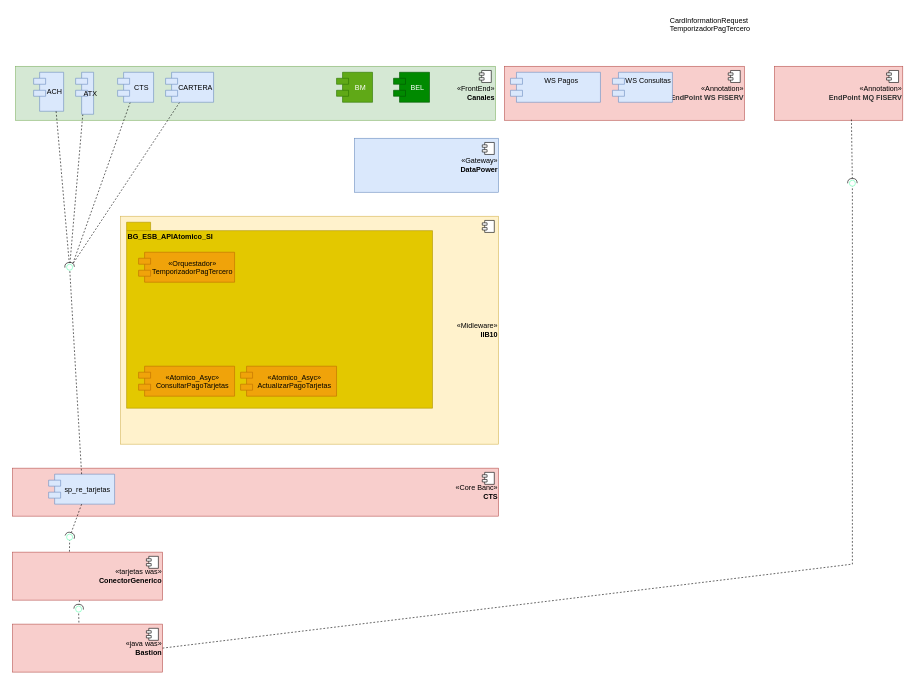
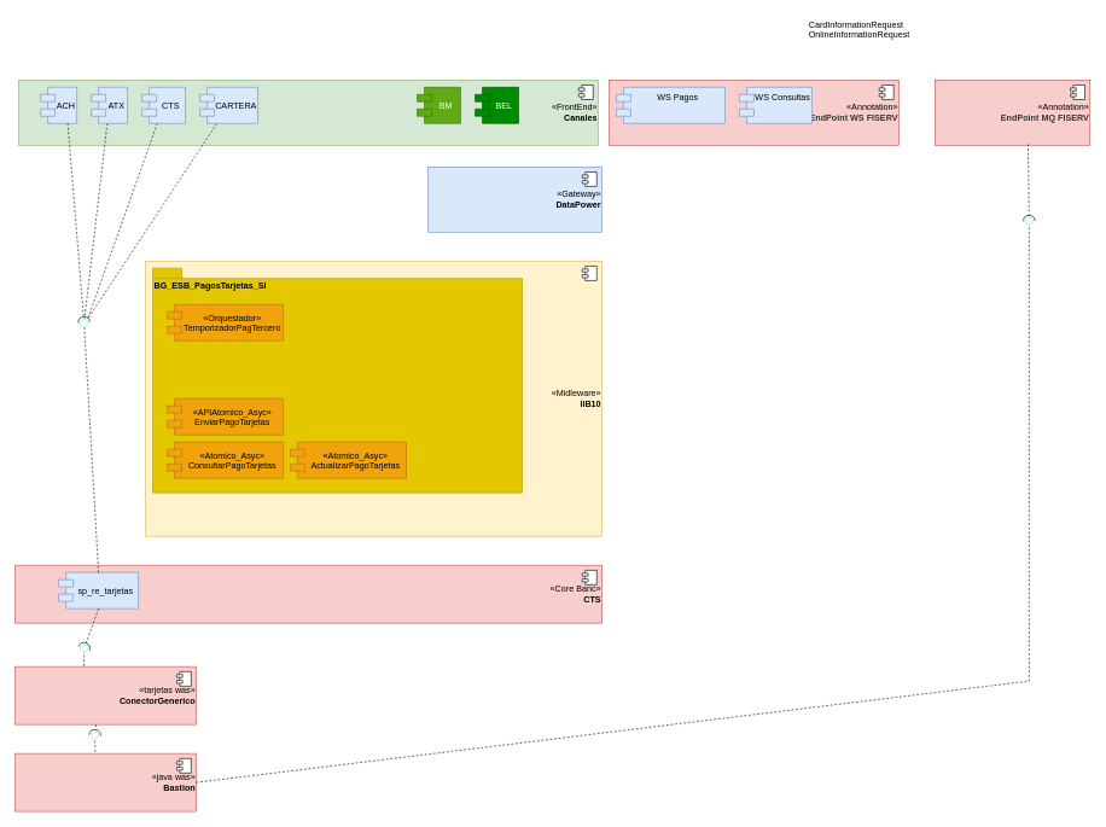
  <mxCell id="0" />
  <mxCell id="1" parent="0" />
  <mxCell id="2" value="&lt;div align=&quot;right&quot;&gt;«FrontEnd»&lt;/div&gt;&lt;div align=&quot;right&quot;&gt;&lt;b&gt;Canales&lt;/b&gt;&lt;br&gt;&lt;/div&gt;" style="html=1;dropTarget=0;align=right;strokeColor=#82b366;fillColor=#d5e8d4;verticalAlign=middle;labelBackgroundColor=none;" vertex="1" parent="1"><mxGeometry x="25" y="110" width="800" height="90" as="geometry" /></mxCell>
  <mxCell id="3" value="" style="shape=module;jettyWidth=8;jettyHeight=4;" vertex="1" parent="2"><mxGeometry x="1" width="20" height="20" relative="1" as="geometry"><mxPoint x="-27" y="7" as="offset" /></mxGeometry></mxCell>
  <mxCell id="4" value="&lt;div align=&quot;right&quot;&gt;«Annotation»&lt;br&gt;&lt;/div&gt;&lt;div align=&quot;right&quot;&gt;&lt;span data-lucid-content=&quot;{&amp;quot;t&amp;quot;:&amp;quot;EndPoint WS FISERV&amp;quot;,&amp;quot;m&amp;quot;:[{&amp;quot;s&amp;quot;:0,&amp;quot;n&amp;quot;:&amp;quot;a&amp;quot;,&amp;quot;v&amp;quot;:&amp;quot;right&amp;quot;},{&amp;quot;s&amp;quot;:0,&amp;quot;n&amp;quot;:&amp;quot;fc&amp;quot;,&amp;quot;v&amp;quot;:&amp;quot;Bold&amp;quot;,&amp;quot;e&amp;quot;:18},{&amp;quot;s&amp;quot;:0,&amp;quot;n&amp;quot;:&amp;quot;fid&amp;quot;,&amp;quot;v&amp;quot;:5,&amp;quot;e&amp;quot;:18},{&amp;quot;s&amp;quot;:0,&amp;quot;n&amp;quot;:&amp;quot;b&amp;quot;,&amp;quot;v&amp;quot;:true,&amp;quot;e&amp;quot;:18},{&amp;quot;s&amp;quot;:0,&amp;quot;n&amp;quot;:&amp;quot;c&amp;quot;,&amp;quot;v&amp;quot;:&amp;quot;333333ff&amp;quot;,&amp;quot;e&amp;quot;:18}]}&quot; data-lucid-type=&quot;application/vnd.lucid.text&quot;&gt;&lt;span style=&quot;text-align:right;font-weight:bold;color:#333333;&quot;&gt;EndPoint WS FISERV&lt;/span&gt;&lt;/span&gt;&lt;/div&gt;" style="html=1;dropTarget=0;align=right;strokeColor=#b85450;fillColor=#f8cecc;" vertex="1" parent="1"><mxGeometry x="840" y="110" width="400" height="90" as="geometry" /></mxCell>
  <mxCell id="5" value="" style="shape=module;jettyWidth=8;jettyHeight=4;" vertex="1" parent="4"><mxGeometry x="1" width="20" height="20" relative="1" as="geometry"><mxPoint x="-27" y="7" as="offset" /></mxGeometry></mxCell>
  <mxCell id="6" value="&lt;div align=&quot;right&quot;&gt;«Gateway»&lt;br&gt;&lt;/div&gt;&lt;div align=&quot;right&quot;&gt;&lt;b&gt;DataPower&lt;/b&gt;&lt;/div&gt;" style="html=1;dropTarget=0;align=right;strokeColor=#6c8ebf;fillColor=#dae8fc;" vertex="1" parent="1"><mxGeometry x="590" y="230" width="240" height="90" as="geometry" /></mxCell>
  <mxCell id="7" value="" style="shape=module;jettyWidth=8;jettyHeight=4;" vertex="1" parent="6"><mxGeometry x="1" width="20" height="20" relative="1" as="geometry"><mxPoint x="-27" y="7" as="offset" /></mxGeometry></mxCell>
  <mxCell id="8" value="&lt;div align=&quot;right&quot;&gt;«Annotation»&lt;br&gt;&lt;/div&gt;&lt;div align=&quot;right&quot;&gt;&lt;span data-lucid-content=&quot;{&amp;quot;t&amp;quot;:&amp;quot;EndPoint WS FISERV&amp;quot;,&amp;quot;m&amp;quot;:[{&amp;quot;s&amp;quot;:0,&amp;quot;n&amp;quot;:&amp;quot;a&amp;quot;,&amp;quot;v&amp;quot;:&amp;quot;right&amp;quot;},{&amp;quot;s&amp;quot;:0,&amp;quot;n&amp;quot;:&amp;quot;fc&amp;quot;,&amp;quot;v&amp;quot;:&amp;quot;Bold&amp;quot;,&amp;quot;e&amp;quot;:18},{&amp;quot;s&amp;quot;:0,&amp;quot;n&amp;quot;:&amp;quot;fid&amp;quot;,&amp;quot;v&amp;quot;:5,&amp;quot;e&amp;quot;:18},{&amp;quot;s&amp;quot;:0,&amp;quot;n&amp;quot;:&amp;quot;b&amp;quot;,&amp;quot;v&amp;quot;:true,&amp;quot;e&amp;quot;:18},{&amp;quot;s&amp;quot;:0,&amp;quot;n&amp;quot;:&amp;quot;c&amp;quot;,&amp;quot;v&amp;quot;:&amp;quot;333333ff&amp;quot;,&amp;quot;e&amp;quot;:18}]}&quot; data-lucid-type=&quot;application/vnd.lucid.text&quot;&gt;&lt;span style=&quot;text-align:right;font-weight:bold;color:#333333;&quot;&gt;EndPoint MQ FISERV&lt;/span&gt;&lt;/span&gt;&lt;/div&gt;" style="html=1;dropTarget=0;align=right;strokeColor=#b85450;fillColor=#f8cecc;" vertex="1" parent="1"><mxGeometry x="1290" y="110" width="214" height="90" as="geometry" /></mxCell>
  <mxCell id="9" value="" style="shape=module;jettyWidth=8;jettyHeight=4;" vertex="1" parent="8"><mxGeometry x="1" width="20" height="20" relative="1" as="geometry"><mxPoint x="-27" y="7" as="offset" /></mxGeometry></mxCell>
  <mxCell id="10" value="WS Consultas" style="shape=module;align=left;spacingLeft=20;align=center;verticalAlign=top;strokeColor=#6c8ebf;fillColor=#dae8fc;" vertex="1" parent="1"><mxGeometry x="1020" y="120" width="100" height="50" as="geometry" /></mxCell>
  <mxCell id="11" value="WS Pagos" style="shape=module;align=left;spacingLeft=20;align=center;verticalAlign=top;strokeColor=#6c8ebf;fillColor=#dae8fc;" vertex="1" parent="1"><mxGeometry x="850" y="120" width="150" height="50" as="geometry" /></mxCell>
- <mxCell id="12" value="CardInformationRequest&#10;TemporizadorPagTercero" style="text;strokeColor=none;fillColor=none;align=left;verticalAlign=top;spacingLeft=4;spacingRight=4;overflow=hidden;rotatable=0;points=[[0,0.5],[1,0.5]];portConstraint=eastwest;" vertex="1" parent="1"><mxGeometry x="1110" y="20" width="180" height="40" as="geometry" /></mxCell>
+ <mxCell id="12" value="CardInformationRequest&#10;OnlineInformationRequest" style="text;strokeColor=none;fillColor=none;align=left;verticalAlign=top;spacingLeft=4;spacingRight=4;overflow=hidden;rotatable=0;points=[[0,0.5],[1,0.5]];portConstraint=eastwest;" vertex="1" parent="1"><mxGeometry x="1110" y="20" width="180" height="40" as="geometry" /></mxCell>
  <mxCell id="13" style="rounded=0;orthogonalLoop=1;jettySize=auto;html=1;dashed=1;fontColor=default;endArrow=none;endFill=0;" edge="1" parent="1" source="14"><mxGeometry relative="1" as="geometry"><mxPoint x="120" y="440" as="targetPoint" /></mxGeometry></mxCell>
  <mxCell id="14" value="CTS" style="shape=module;align=left;spacingLeft=20;align=center;verticalAlign=middle;strokeColor=#6c8ebf;fillColor=#dae8fc;" vertex="1" parent="1"><mxGeometry x="195" y="120" width="60" height="50" as="geometry" /></mxCell>
  <mxCell id="15" style="rounded=0;orthogonalLoop=1;jettySize=auto;html=1;dashed=1;fontColor=default;endArrow=none;endFill=0;" edge="1" parent="1" source="16" target="40"><mxGeometry relative="1" as="geometry" /></mxCell>
- <mxCell id="16" value="ATX" style="shape=module;align=right;spacingLeft=20;align=center;verticalAlign=middle;strokeColor=#6c8ebf;fillColor=#dae8fc;" vertex="1" parent="1"><mxGeometry x="125" y="120" width="30" height="70" as="geometry" /></mxCell>
- <mxCell id="17" value="ACH" style="shape=module;align=right;spacingLeft=20;align=center;verticalAlign=middle;strokeColor=#6c8ebf;fillColor=#dae8fc;" vertex="1" parent="1"><mxGeometry x="55" y="120" width="50" height="65" as="geometry" /></mxCell>
+ <mxCell id="16" value="ATX" style="shape=module;align=right;spacingLeft=20;align=center;verticalAlign=middle;strokeColor=#6c8ebf;fillColor=#dae8fc;" vertex="1" parent="1"><mxGeometry x="125" y="120" width="50" height="50" as="geometry" /></mxCell>
+ <mxCell id="17" value="ACH" style="shape=module;align=right;spacingLeft=20;align=center;verticalAlign=middle;strokeColor=#6c8ebf;fillColor=#dae8fc;" vertex="1" parent="1"><mxGeometry x="55" y="120" width="50" height="50" as="geometry" /></mxCell>
  <mxCell id="18" value="BEL" style="shape=module;align=left;spacingLeft=20;align=center;verticalAlign=middle;strokeColor=#005700;fillColor=#008a00;fontColor=#ffffff;" vertex="1" parent="1"><mxGeometry x="655" y="120" width="60" height="50" as="geometry" /></mxCell>
- <mxCell id="19" value="BM" style="shape=module;align=left;spacingLeft=20;align=center;verticalAlign=middle;strokeColor=#2D7600;fillColor=#60a917;fontColor=#ffffff;" vertex="1" parent="1"><mxGeometry x="560" y="120" width="60" height="50" as="geometry" /></mxCell>
+ <mxCell id="19" value="BM" style="shape=module;align=left;spacingLeft=20;align=center;verticalAlign=middle;strokeColor=#2D7600;fillColor=#60a917;fontColor=#ffffff;" vertex="1" parent="1"><mxGeometry x="575" y="120" width="60" height="50" as="geometry" /></mxCell>
  <mxCell id="20" style="rounded=0;orthogonalLoop=1;jettySize=auto;html=1;dashed=1;fontColor=default;endArrow=none;endFill=0;" edge="1" parent="1" source="21"><mxGeometry relative="1" as="geometry"><mxPoint x="120" y="440" as="targetPoint" /></mxGeometry></mxCell>
  <mxCell id="21" value="CARTERA" style="shape=module;align=left;spacingLeft=20;align=center;verticalAlign=middle;strokeColor=#6c8ebf;fillColor=#dae8fc;" vertex="1" parent="1"><mxGeometry x="275" y="120" width="80" height="50" as="geometry" /></mxCell>
  <mxCell id="22" value="&lt;div align=&quot;right&quot;&gt;«Core Banc»&lt;/div&gt;&lt;div align=&quot;right&quot;&gt;&lt;b&gt;CTS&lt;/b&gt;&lt;br&gt;&lt;/div&gt;" style="html=1;dropTarget=0;align=right;strokeColor=#b85450;fillColor=#f8cecc;" vertex="1" parent="1"><mxGeometry x="20" y="780" width="810" height="80" as="geometry" /></mxCell>
  <mxCell id="23" value="" style="shape=module;jettyWidth=8;jettyHeight=4;" vertex="1" parent="22"><mxGeometry x="1" width="20" height="20" relative="1" as="geometry"><mxPoint x="-27" y="7" as="offset" /></mxGeometry></mxCell>
  <mxCell id="24" value="&lt;div align=&quot;right&quot;&gt;«tarjetas was»&lt;/div&gt;&lt;div align=&quot;right&quot;&gt;&lt;b&gt;ConectorGenerico&lt;/b&gt;&lt;br&gt;&lt;/div&gt;" style="html=1;dropTarget=0;align=right;strokeColor=#b85450;fillColor=#f8cecc;" vertex="1" parent="1"><mxGeometry x="20" y="920" width="250" height="80" as="geometry" /></mxCell>
  <mxCell id="25" value="" style="shape=module;jettyWidth=8;jettyHeight=4;" vertex="1" parent="24"><mxGeometry x="1" width="20" height="20" relative="1" as="geometry"><mxPoint x="-27" y="7" as="offset" /></mxGeometry></mxCell>
  <mxCell id="26" value="&lt;div align=&quot;right&quot;&gt;«java was»&lt;/div&gt;&lt;div align=&quot;right&quot;&gt;&lt;b&gt;Bastion&lt;/b&gt;&lt;br&gt;&lt;/div&gt;" style="html=1;dropTarget=0;align=right;strokeColor=#b85450;fillColor=#f8cecc;" vertex="1" parent="1"><mxGeometry x="20" y="1040" width="250" height="80" as="geometry" /></mxCell>
  <mxCell id="27" value="" style="shape=module;jettyWidth=8;jettyHeight=4;" vertex="1" parent="26"><mxGeometry x="1" width="20" height="20" relative="1" as="geometry"><mxPoint x="-27" y="7" as="offset" /></mxGeometry></mxCell>
  <mxCell id="28" value="sp_re_tarjetas" style="shape=module;align=left;spacingLeft=20;align=center;verticalAlign=middle;strokeColor=#6c8ebf;fillColor=#dae8fc;" vertex="1" parent="1"><mxGeometry x="80" y="790" width="110" height="50" as="geometry" /></mxCell>
  <mxCell id="29" value="" style="rounded=0;orthogonalLoop=1;jettySize=auto;html=1;endArrow=none;endFill=0;sketch=0;sourcePerimeterSpacing=0;targetPerimeterSpacing=0;dashed=1;fontColor=default;exitX=0.379;exitY=-0.01;exitDx=0;exitDy=0;exitPerimeter=0;" edge="1" target="31" parent="1" source="24"><mxGeometry relative="1" as="geometry"><mxPoint x="120" y="885" as="sourcePoint" /></mxGeometry></mxCell>
  <mxCell id="30" value="" style="rounded=0;orthogonalLoop=1;jettySize=auto;html=1;endArrow=halfCircle;endFill=0;entryX=0.5;entryY=0.5;endSize=6;strokeWidth=1;sketch=0;dashed=1;fontColor=default;exitX=0.5;exitY=1;exitDx=0;exitDy=0;" edge="1" target="31" parent="1" source="28"><mxGeometry relative="1" as="geometry"><mxPoint x="220" y="640" as="sourcePoint" /></mxGeometry></mxCell>
  <mxCell id="31" value="" style="ellipse;whiteSpace=wrap;html=1;align=center;aspect=fixed;resizable=0;points=[];outlineConnect=0;sketch=0;labelBackgroundColor=none;fontColor=default;strokeColor=#66FFB3;" vertex="1" parent="1"><mxGeometry x="110" y="890" width="10" height="10" as="geometry" /></mxCell>
  <mxCell id="32" value="" style="rounded=0;orthogonalLoop=1;jettySize=auto;html=1;endArrow=none;endFill=0;sketch=0;sourcePerimeterSpacing=0;targetPerimeterSpacing=0;dashed=1;fontColor=default;exitX=0.442;exitY=-0.033;exitDx=0;exitDy=0;exitPerimeter=0;" edge="1" target="34" parent="1" source="26"><mxGeometry relative="1" as="geometry"><mxPoint x="110" y="1015" as="sourcePoint" /></mxGeometry></mxCell>
  <mxCell id="33" value="" style="rounded=0;orthogonalLoop=1;jettySize=auto;html=1;endArrow=halfCircle;endFill=0;entryX=0.5;entryY=0.5;endSize=6;strokeWidth=1;sketch=0;dashed=1;fontColor=default;exitX=0.446;exitY=1.003;exitDx=0;exitDy=0;exitPerimeter=0;" edge="1" target="34" parent="1" source="24"><mxGeometry relative="1" as="geometry"><mxPoint x="150" y="1015" as="sourcePoint" /></mxGeometry></mxCell>
  <mxCell id="34" value="" style="ellipse;whiteSpace=wrap;html=1;align=center;aspect=fixed;resizable=0;points=[];outlineConnect=0;sketch=0;labelBackgroundColor=none;fontColor=default;strokeColor=#66FFB3;" vertex="1" parent="1"><mxGeometry x="125" y="1010" width="10" height="10" as="geometry" /></mxCell>
  <mxCell id="35" value="" style="rounded=0;orthogonalLoop=1;jettySize=auto;html=1;endArrow=none;endFill=0;sketch=0;sourcePerimeterSpacing=0;targetPerimeterSpacing=0;dashed=1;fontColor=default;exitX=1;exitY=0.5;exitDx=0;exitDy=0;" edge="1" target="37" parent="1" source="26"><mxGeometry relative="1" as="geometry"><mxPoint x="1090" y="360" as="sourcePoint" /><Array as="points"><mxPoint x="1420" y="940" /></Array></mxGeometry></mxCell>
  <mxCell id="36" value="" style="rounded=0;orthogonalLoop=1;jettySize=auto;html=1;endArrow=halfCircle;endFill=0;entryX=0.5;entryY=0.5;endSize=6;strokeWidth=1;sketch=0;dashed=1;fontColor=default;exitX=0.6;exitY=0.985;exitDx=0;exitDy=0;exitPerimeter=0;" edge="1" target="37" parent="1" source="8"><mxGeometry relative="1" as="geometry"><mxPoint x="1440" y="305" as="sourcePoint" /></mxGeometry></mxCell>
  <mxCell id="37" value="" style="ellipse;whiteSpace=wrap;html=1;align=center;aspect=fixed;resizable=0;points=[];outlineConnect=0;sketch=0;labelBackgroundColor=none;fontColor=default;strokeColor=#66FFB3;" vertex="1" parent="1"><mxGeometry x="1415" y="300" width="10" height="10" as="geometry" /></mxCell>
  <mxCell id="38" value="" style="rounded=0;orthogonalLoop=1;jettySize=auto;html=1;endArrow=none;endFill=0;sketch=0;sourcePerimeterSpacing=0;targetPerimeterSpacing=0;dashed=1;fontColor=default;exitX=0.5;exitY=0;exitDx=0;exitDy=0;" edge="1" target="40" parent="1" source="28"><mxGeometry relative="1" as="geometry"><mxPoint x="160" y="445" as="sourcePoint" /></mxGeometry></mxCell>
  <mxCell id="39" value="" style="rounded=0;orthogonalLoop=1;jettySize=auto;html=1;endArrow=halfCircle;endFill=0;entryX=0.5;entryY=0.5;endSize=6;strokeWidth=1;sketch=0;dashed=1;fontColor=default;exitX=0.75;exitY=1;exitDx=0;exitDy=0;" edge="1" target="40" parent="1" source="17"><mxGeometry relative="1" as="geometry"><mxPoint x="200" y="445" as="sourcePoint" /></mxGeometry></mxCell>
  <mxCell id="40" value="" style="ellipse;whiteSpace=wrap;html=1;align=center;aspect=fixed;resizable=0;points=[];outlineConnect=0;sketch=0;labelBackgroundColor=none;fontColor=default;strokeColor=#66FFB3;" vertex="1" parent="1"><mxGeometry x="110" y="440" width="10" height="10" as="geometry" /></mxCell>
  <mxCell id="41" value="&lt;div align=&quot;right&quot;&gt;«Midleware»&lt;/div&gt;&lt;div align=&quot;right&quot;&gt;&lt;b&gt;IIB10&lt;/b&gt;&lt;br&gt;&lt;/div&gt;" style="html=1;dropTarget=0;align=right;strokeColor=#d6b656;fillColor=#fff2cc;verticalAlign=middle;" vertex="1" parent="1"><mxGeometry x="200" y="360" width="630" height="380" as="geometry" /></mxCell>
  <mxCell id="42" value="" style="shape=module;jettyWidth=8;jettyHeight=4;" vertex="1" parent="41"><mxGeometry x="1" width="20" height="20" relative="1" as="geometry"><mxPoint x="-27" y="7" as="offset" /></mxGeometry></mxCell>
- <mxCell id="43" value="BG_ESB_APIAtomico_SI" style="shape=folder;fontStyle=1;spacingTop=10;tabWidth=40;tabHeight=14;tabPosition=left;html=1;labelBackgroundColor=none;fontColor=#000000;strokeColor=#B09500;verticalAlign=top;align=left;fillColor=#e3c800;" vertex="1" parent="1"><mxGeometry x="210" y="370" width="510" height="310" as="geometry" /></mxCell>
+ <mxCell id="43" value="BG_ESB_PagosTarjetas_SI" style="shape=folder;fontStyle=1;spacingTop=10;tabWidth=40;tabHeight=14;tabPosition=left;html=1;labelBackgroundColor=none;fontColor=#000000;strokeColor=#B09500;verticalAlign=top;align=left;fillColor=#e3c800;" vertex="1" parent="1"><mxGeometry x="210" y="370" width="510" height="310" as="geometry" /></mxCell>
  <mxCell id="44" value="«Orquestador»&#10;TemporizadorPagTercero" style="shape=module;align=left;spacingLeft=20;align=center;verticalAlign=middle;labelBackgroundColor=none;fontColor=#000000;strokeColor=#BD7000;fillColor=#f0a30a;" vertex="1" parent="1"><mxGeometry x="230" y="420" width="160" height="50" as="geometry" /></mxCell>
  <mxCell id="45" value="«Atomico_Asyc»&#10;ConsultarPagoTarjetas" style="shape=module;align=left;spacingLeft=20;align=center;verticalAlign=middle;labelBackgroundColor=none;fontColor=#000000;strokeColor=#BD7000;fillColor=#f0a30a;" vertex="1" parent="1"><mxGeometry x="230" y="610" width="160" height="50" as="geometry" /></mxCell>
+ <mxCell id="46" value="«APIAtomico_Asyc»&#10;EnviarPagoTarjetas" style="shape=module;align=left;spacingLeft=20;align=center;verticalAlign=middle;labelBackgroundColor=none;fontColor=#000000;strokeColor=#BD7000;fillColor=#f0a30a;" vertex="1" parent="1"><mxGeometry x="230" y="550" width="160" height="50" as="geometry" /></mxCell>
  <mxCell id="47" value="«Atomico_Asyc»&#10;ActualizarPagoTarjetas" style="shape=module;align=left;spacingLeft=20;align=center;verticalAlign=middle;labelBackgroundColor=none;fontColor=#000000;strokeColor=#BD7000;fillColor=#f0a30a;" vertex="1" parent="1"><mxGeometry x="400" y="610" width="160" height="50" as="geometry" /></mxCell>
